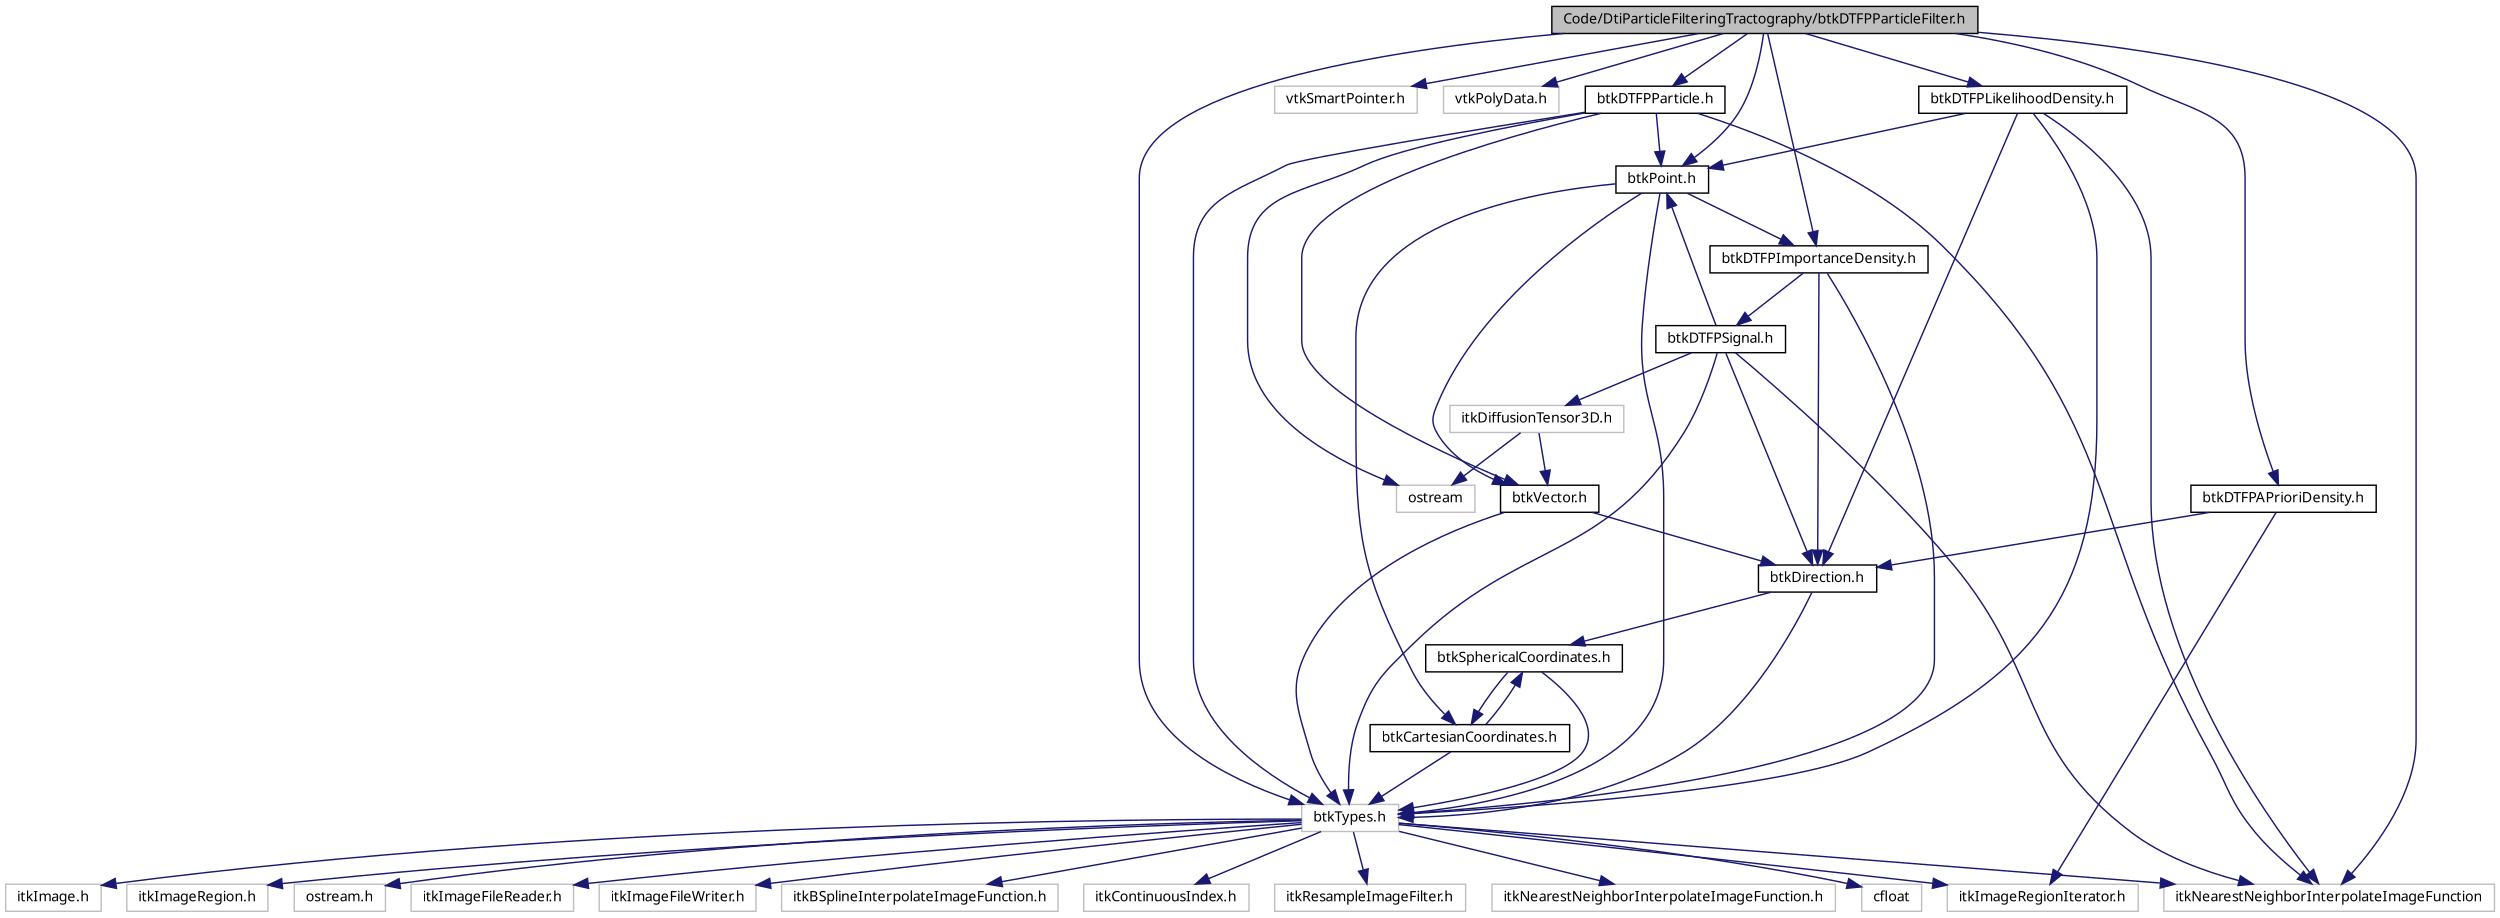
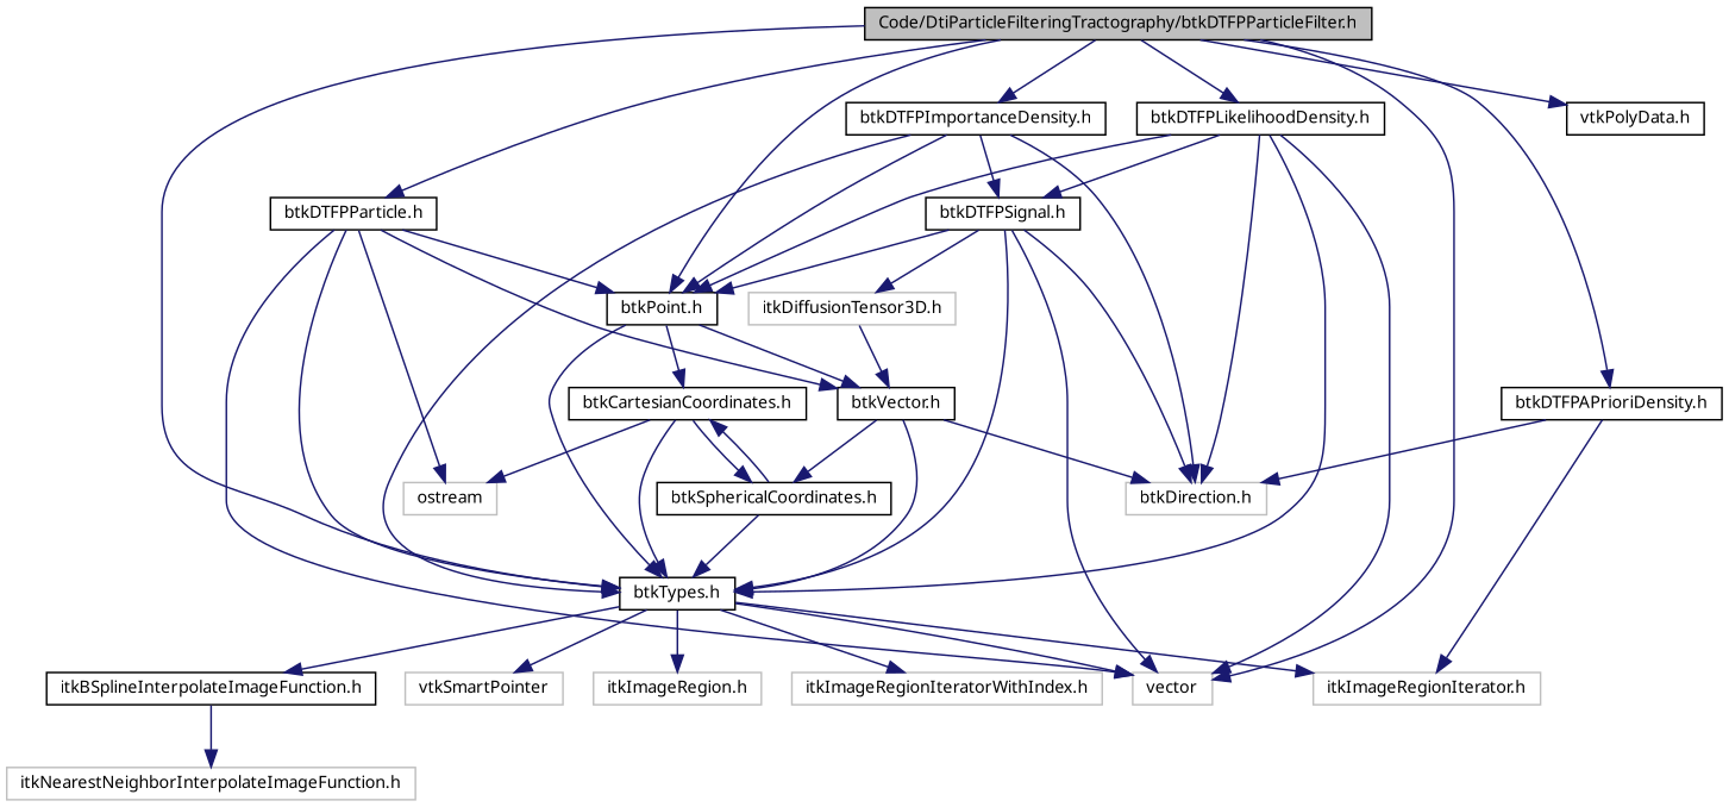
  digraph {
    node [color=grey75 fillcolor=white fontname="FreeSans.ttf" fontsize=10 shape=record style=filled]
    edge [color=midnightblue fontname="FreeSans.ttf" fontsize=10 labelfontname="FreeSans.ttf" labelfontsize=10 style=solid]
    n1 [color=black fillcolor=grey75 fontcolor=black height=0.2 label="Code/DtiParticleFilteringTractography/btkDTFPParticleFilter.h" width=0.4]
-   n2 [height=0.2 label=itkNearestNeighborInterpolateImageFunction width=0.4]
-   n3 [height=0.2 label="vtkSmartPointer.h" width=0.4]
-   n4 [height=0.2 label="vtkPolyData.h" width=0.4]
-   n5 [height=0.2 label="btkTypes.h" width=0.4]
+   n2 [height=0.2 label=vector width=0.4]
+   n4 [color=black height=0.2 label="vtkPolyData.h" width=0.4]
+   n5 [color=black height=0.2 label="btkTypes.h" width=0.4]
    n6 [color=black height=0.2 label="btkPoint.h" width=0.4]
    n7 [color=black height=0.2 label="btkDTFPParticle.h" width=0.4]
    n8 [color=black height=0.2 label="btkDTFPAPrioriDensity.h" width=0.4]
    n9 [color=black height=0.2 label="btkDTFPLikelihoodDensity.h" width=0.4]
    n10 [color=black height=0.2 label="btkDTFPImportanceDensity.h" width=0.4]
-   n11 [height=0.2 label="itkImage.h" width=0.4]
    n12 [height=0.2 label="itkImageRegion.h" width=0.4]
    n13 [height=0.2 label="itkImageRegionIterator.h" width=0.4]
-   n14 [height=0.2 label="ostream.h" width=0.4]
-   n15 [height=0.2 label="itkImageFileReader.h" width=0.4]
-   n16 [height=0.2 label="itkImageFileWriter.h" width=0.4]
-   n17 [height=0.2 label="itkBSplineInterpolateImageFunction.h" width=0.4]
-   n18 [height=0.2 label="itkContinuousIndex.h" width=0.4]
-   n19 [height=0.2 label="itkResampleImageFilter.h" width=0.4]
+   n14 [height=0.2 label="itkImageRegionIteratorWithIndex.h" width=0.4]
+   n17 [color=black height=0.2 label="itkBSplineInterpolateImageFunction.h" width=0.4]
    n20 [height=0.2 label="itkNearestNeighborInterpolateImageFunction.h" width=0.4]
-   n21 [height=0.2 label=cfloat width=0.4]
+   n21 [height=0.2 label=vtkSmartPointer width=0.4]
    n22 [color=black height=0.2 label="btkCartesianCoordinates.h" width=0.4]
    n23 [color=black height=0.2 label="btkVector.h" width=0.4]
    n24 [height=0.2 label=ostream width=0.4]
-   n25 [color=black height=0.2 label="btkDirection.h" width=0.4]
+   n25 [height=0.2 label="btkDirection.h" width=0.4]
    n26 [color=black height=0.2 label="btkDTFPSignal.h" width=0.4]
    n27 [color=black height=0.2 label="btkSphericalCoordinates.h" width=0.4]
    n28 [height=0.2 label="itkDiffusionTensor3D.h" width=0.4]
    n1 -> n2
-   n1 -> n3
    n1 -> n4
    n1 -> n5
    n1 -> n6
    n1 -> n7
    n1 -> n8
    n1 -> n9
    n1 -> n10
    n5 -> n2
-   n5 -> n11
    n5 -> n12
    n5 -> n13
    n5 -> n14
-   n5 -> n15
-   n5 -> n16
    n5 -> n17
-   n5 -> n18
-   n5 -> n19
-   n5 -> n20
+   n17 -> n20
    n5 -> n21
    n6 -> n5
    n6 -> n22
    n6 -> n23
    n7 -> n2
    n7 -> n5
    n7 -> n6
    n7 -> n23
    n7 -> n24
    n8 -> n13
    n8 -> n25
    n9 -> n2
    n9 -> n5
    n9 -> n6
    n9 -> n25
+   n9 -> n26
    n10 -> n5
-   n6 -> n10
+   n10 -> n6
    n10 -> n25
    n10 -> n26
    n22 -> n5
-   n28 -> n24
+   n22 -> n24
    n22 -> n27
    n23 -> n5
    n23 -> n25
-   n25 -> n5
-   n25 -> n27
+   n23 -> n27
    n26 -> n2
    n26 -> n5
    n26 -> n6
    n26 -> n25
    n26 -> n28
    n27 -> n5
    n27 -> n22
    n28 -> n23
  }
